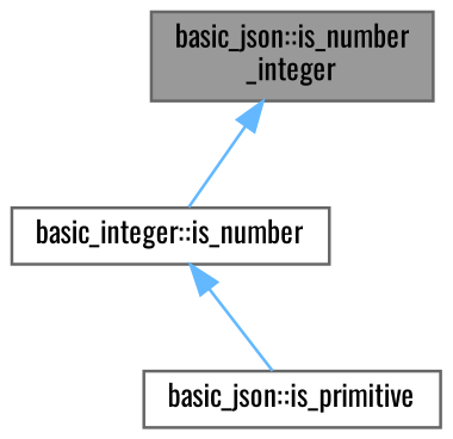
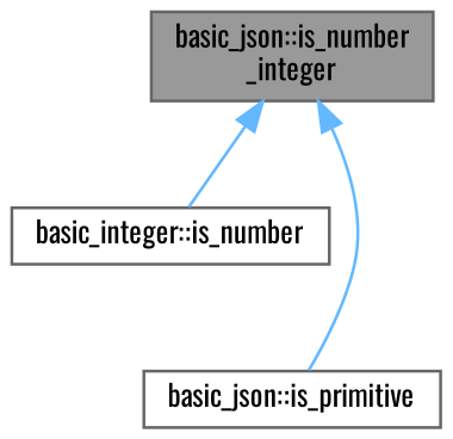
  digraph {
    fontname=Oswald
    rankdir=TB
    node [color=grey40 fillcolor=white fontname=Oswald fontsize=10 shape=box style=filled]
    edge [color=steelblue1 dir=back fontname=Oswald fontsize=10 labelfontname=Helvetica labelfontsize=10 style=solid]
    n1 [color=gray40 fillcolor=grey60 fontcolor=black height=0.2 label="basic_json::is_number\l_integer" width=0.4]
    n2 [height=0.2 label="basic_integer::is_number" width=0.4]
    n3 [height=0.2 label="basic_json::is_primitive" width=0.4]
    n1 -> n2
-   n2 -> n3
+   n1 -> n3
  }
